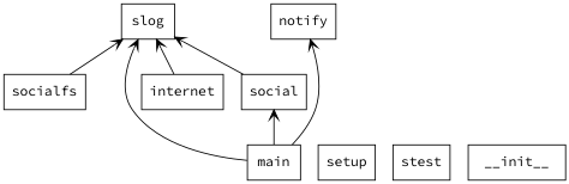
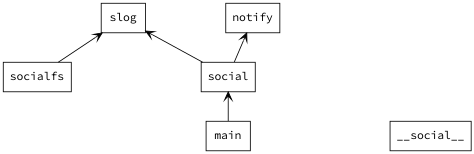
  digraph {
    fontname="Source Code Pro"
    rankdir=BT
    node [fontname="Source Code Pro" shape=box]
    edge [arrowhead=open arrowtail=none fontname="Source Code Pro"]
    n1 [label=socialfs]
    n2 [label=slog]
-   n3 [label=setup]
    n4 [label=social]
-   n5 [label=stest]
    n6 [label=notify]
-   n7 [label=internet]
    n8 [label=main]
-   n9 [label=__init__]
+   n9 [label=__social__]
    n1 -> n2
    n4 -> n2
-   n7 -> n2
-   n8 -> n2
    n8 -> n4
-   n8 -> n6
+   n4 -> n6
  }
